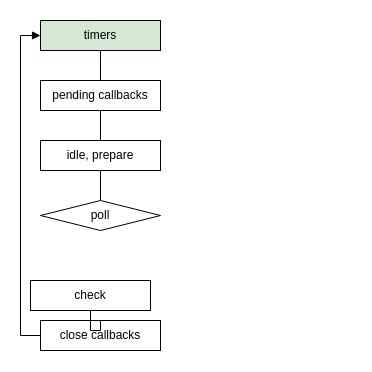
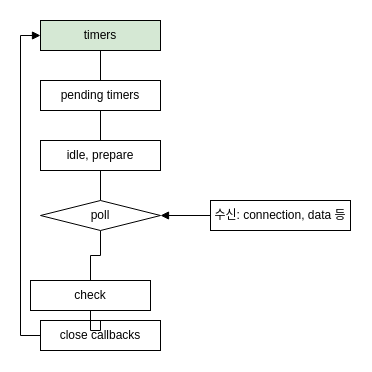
  <mxCell id="0" />
  <mxCell id="1" parent="0" />
  <mxCell id="2" style="edgeStyle=orthogonalEdgeStyle;rounded=0;orthogonalLoop=1;jettySize=auto;html=1;entryX=0.5;entryY=0;entryDx=0;entryDy=0;endArrow=none;endFill=0;" edge="1" parent="1" source="3" target="9"><mxGeometry relative="1" as="geometry" /></mxCell>
  <mxCell id="3" value="idle, prepare" style="rounded=0;whiteSpace=wrap;html=1;" vertex="1" parent="1"><mxGeometry x="40" y="140" width="120" height="30" as="geometry" /></mxCell>
  <mxCell id="4" style="edgeStyle=orthogonalEdgeStyle;rounded=0;orthogonalLoop=1;jettySize=auto;html=1;entryX=0;entryY=0.5;entryDx=0;entryDy=0;endArrow=block;endFill=1;" edge="1" parent="1" source="5" target="11"><mxGeometry relative="1" as="geometry"><Array as="points"><mxPoint x="20" y="335" /><mxPoint x="20" y="35" /></Array></mxGeometry></mxCell>
  <mxCell id="5" value="close callbacks" style="rounded=0;whiteSpace=wrap;html=1;" vertex="1" parent="1"><mxGeometry x="40" y="320" width="120" height="30" as="geometry" /></mxCell>
  <mxCell id="6" style="edgeStyle=orthogonalEdgeStyle;rounded=0;orthogonalLoop=1;jettySize=auto;html=1;entryX=0.5;entryY=0;entryDx=0;entryDy=0;endArrow=none;endFill=0;" edge="1" parent="1" source="7" target="5"><mxGeometry relative="1" as="geometry" /></mxCell>
  <mxCell id="7" value="check" style="rounded=0;whiteSpace=wrap;html=1;" vertex="1" parent="1"><mxGeometry x="30" y="280" width="120" height="30" as="geometry" /></mxCell>
+ <mxCell id="8" style="edgeStyle=orthogonalEdgeStyle;rounded=0;orthogonalLoop=1;jettySize=auto;html=1;entryX=0.5;entryY=0;entryDx=0;entryDy=0;endArrow=none;endFill=0;" edge="1" parent="1" source="9" target="7"><mxGeometry relative="1" as="geometry" /></mxCell>
  <mxCell id="9" value="poll" style="rhombus;whiteSpace=wrap;html=1;" vertex="1" parent="1"><mxGeometry x="40" y="200" width="120" height="30" as="geometry" /></mxCell>
  <mxCell id="10" style="edgeStyle=orthogonalEdgeStyle;rounded=0;orthogonalLoop=1;jettySize=auto;html=1;entryX=0.5;entryY=0;entryDx=0;entryDy=0;endArrow=none;endFill=0;" edge="1" parent="1" source="11" target="13"><mxGeometry relative="1" as="geometry" /></mxCell>
  <mxCell id="11" value="timers" style="rounded=0;whiteSpace=wrap;html=1;fillColor=#d5e8d4;" vertex="1" parent="1"><mxGeometry x="40" y="20" width="120" height="30" as="geometry" /></mxCell>
  <mxCell id="12" style="edgeStyle=orthogonalEdgeStyle;rounded=0;orthogonalLoop=1;jettySize=auto;html=1;entryX=0.5;entryY=0;entryDx=0;entryDy=0;endArrow=none;endFill=0;" edge="1" parent="1" source="13" target="3"><mxGeometry relative="1" as="geometry" /></mxCell>
- <mxCell id="13" value="pending callbacks" style="rounded=0;whiteSpace=wrap;html=1;" vertex="1" parent="1"><mxGeometry x="40" y="80" width="120" height="30" as="geometry" /></mxCell>
+ <mxCell id="13" value="pending timers" style="rounded=0;whiteSpace=wrap;html=1;" vertex="1" parent="1"><mxGeometry x="40" y="80" width="120" height="30" as="geometry" /></mxCell>
+ <mxCell id="14" style="edgeStyle=orthogonalEdgeStyle;rounded=0;orthogonalLoop=1;jettySize=auto;html=1;entryX=1;entryY=0.5;entryDx=0;entryDy=0;endArrow=block;endFill=1;" edge="1" parent="1" source="15" target="9"><mxGeometry relative="1" as="geometry" /></mxCell>
+ <mxCell id="15" value="수신: connection, data 등" style="rounded=0;whiteSpace=wrap;html=1;" vertex="1" parent="1"><mxGeometry x="210" y="200" width="140" height="30" as="geometry" /></mxCell>
